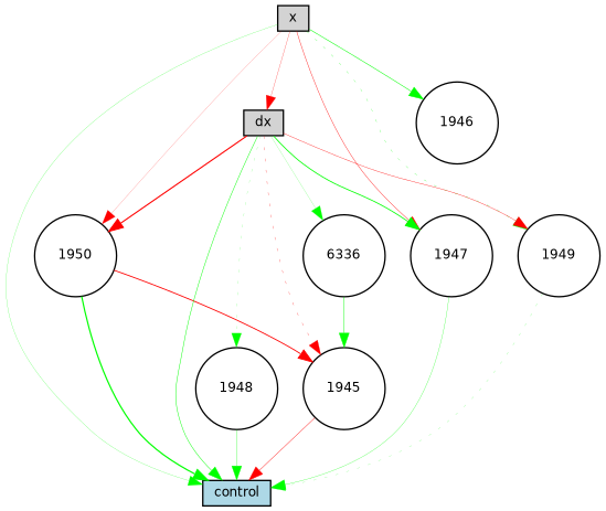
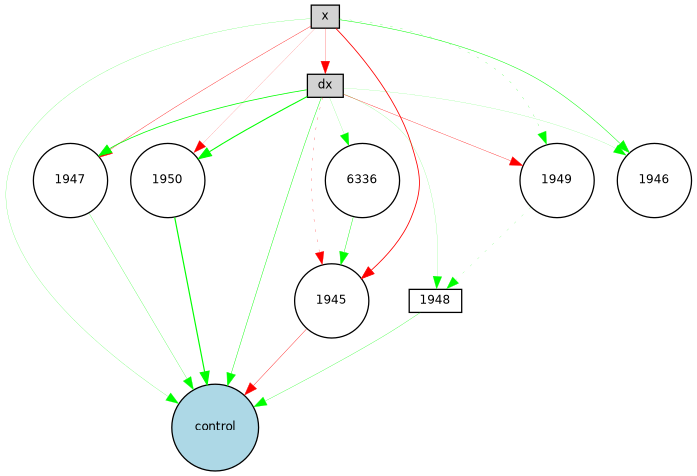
  digraph {
    fontname="DejaVu Sans"
    node [fillcolor=white fontname="DejaVu Sans" fontsize=9 shape=circle style=filled]
    edge [color=green fontname="DejaVu Sans" style=solid]
    x [fillcolor=lightgray height=0.2 shape=box width=0.2]
-   control [fillcolor=lightblue height=0.2 shape=box width=0.2]
+   control [fillcolor=lightblue height=0.2 width=0.2]
    1945 [height=0.2 width=0.2]
    1946 [height=0.2 width=0.2]
    1947 [height=0.2 width=0.2]
    1949 [height=0.2 width=0.2]
    1950 [height=0.2 width=0.2]
    dx [fillcolor=lightgray height=0.2 shape=box width=0.2]
-   1948 [height=0.2 width=0.2]
+   1948 [height=0.2 shape=box width=0.2]
    6336 [height=0.2 width=0.2]
    x -> control [penwidth=0.1445132268437006]
-   1950 -> 1945 [color=red penwidth=0.6463298713194275]
+   x -> 1945 [color=red penwidth=0.6463298713194275]
    x -> 1946 [penwidth=0.3849861220003533]
    x -> 1947 [color=red penwidth=0.285672461272528]
    x -> 1949 [penwidth=0.1677104327695344 style=dotted]
    x -> 1950 [color=red penwidth=0.10654577995575812]
    x -> dx [color=red penwidth=0.17875353382590548]
    1945 -> control [color=red penwidth=0.2962476451298003]
    1947 -> control [penwidth=0.19678707180814425]
-   1949 -> control [penwidth=0.11397666859321205 style=dotted]
+   1949 -> 1948 [penwidth=0.11397666859321205 style=dotted]
    1950 -> control [penwidth=0.9104222419319551]
    dx -> control [penwidth=0.3456342840826132]
    dx -> 1945 [color=red penwidth=0.18834141243366825 style=dotted]
+   dx -> 1946 [penwidth=0.10056000447131033]
    dx -> 1947 [penwidth=0.6014731229799293]
    dx -> 1949 [color=red penwidth=0.2581938888700006]
-   dx -> 1950 [color=red penwidth=0.8277828173672704]
-   dx -> 1948 [penwidth=0.11106588008502477 style=dotted]
+   dx -> 1950 [penwidth=0.8277828173672704]
+   dx -> 1948 [penwidth=0.11106588008502477]
    dx -> 6336 [penwidth=0.11486729291729925]
    1948 -> control [penwidth=0.22805406140044535]
    6336 -> 1945 [penwidth=0.3313201381092835]
  }
